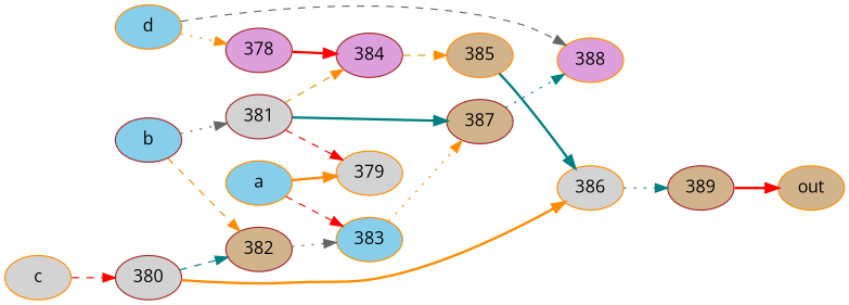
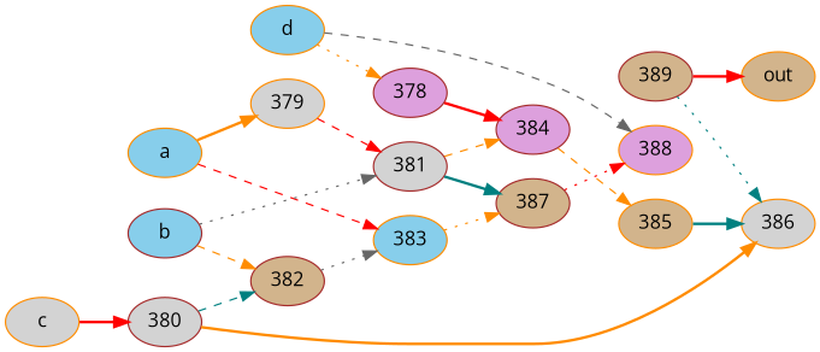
  strict digraph {
    fontname="Open Sans"
    rankdir=LR
    node [color=darkorange fillcolor=tan fontname="Open Sans" style=filled]
    edge [color=darkorange fontname="Open Sans" style=bold]
    389 [color=brown]
    out
    a [fillcolor=skyblue]
    379 [fillcolor=lightgrey]
    383 [fillcolor=skyblue]
    381 [color=brown fillcolor=lightgrey]
    387 [color=brown]
    384 [color=brown fillcolor=plum]
    388 [fillcolor=plum]
    385
    386 [fillcolor=lightgrey]
    b [color=brown fillcolor=skyblue]
    382 [color=brown]
    c [fillcolor=lightgrey]
    380 [color=brown fillcolor=lightgrey]
    d [fillcolor=skyblue]
    378 [color=brown fillcolor=plum]
    389 -> out [color=red]
    a -> 379
    a -> 383 [color=red style=dashed]
-   381 -> 379 [color=red style=dashed]
+   379 -> 381 [color=red style=dashed]
    383 -> 387 [style=dotted]
    381 -> 387 [color=teal]
    381 -> 384 [style=dashed]
-   387 -> 388 [color=teal style=dotted]
+   387 -> 388 [color=red style=dotted]
    384 -> 385 [style=dashed]
    385 -> 386 [color=teal]
-   386 -> 389 [color=teal style=dotted]
+   389 -> 386 [color=teal style=dotted]
    b -> 381 [color=gray40 style=dotted]
    b -> 382 [style=dashed]
    382 -> 383 [color=gray40 style=dotted]
-   c -> 380 [color=red style=dashed]
+   c -> 380 [color=red]
    380 -> 386
    380 -> 382 [color=teal style=dashed]
    d -> 388 [color=gray40 style=dashed]
    d -> 378 [style=dotted]
    378 -> 384 [color=red]
  }
